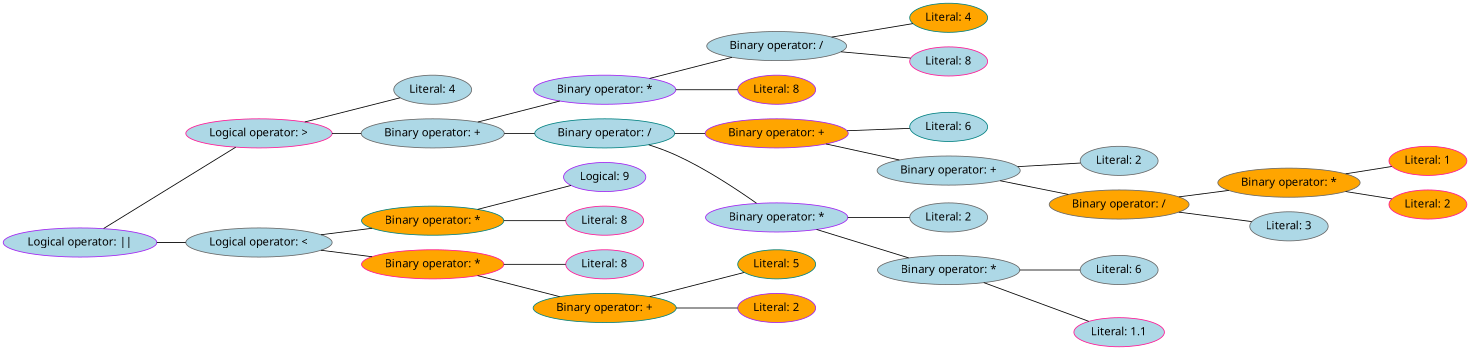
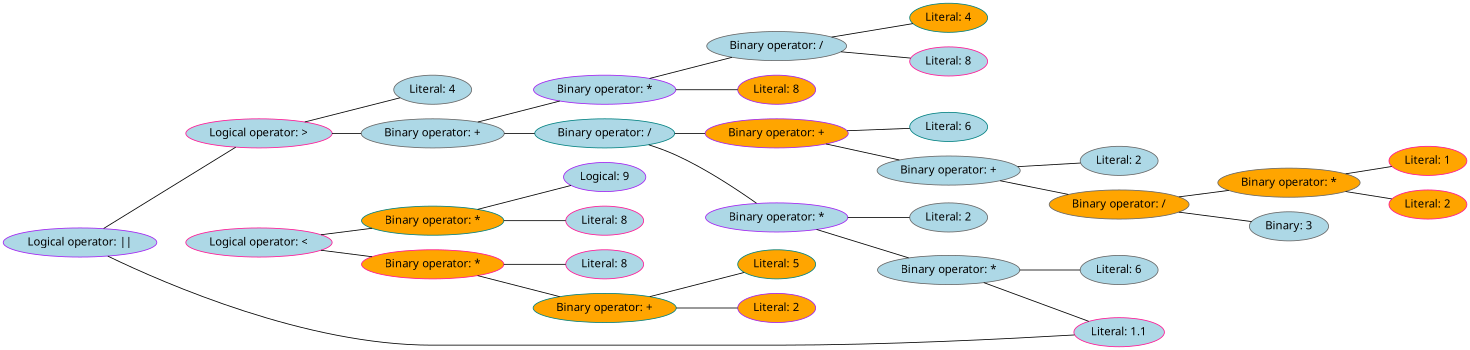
  graph {
    fontname="Noto Sans"
    rankdir=LR
    node [color=gray40 fillcolor=lightblue fontname="Noto Sans" style=filled]
    edge [fontname="Noto Sans"]
    n1 [color=purple label="Logical operator: ||"]
    n2 [color=deeppink label="Logical operator: >"]
-   n3 [label="Logical operator: <"]
+   n3 [color=deeppink label="Logical operator: <"]
    n4 [label="Binary operator: +"]
    n5 [label="Literal: 4"]
    n6 [color=deeppink fillcolor=orange label="Binary operator: *"]
    n7 [color=teal fillcolor=orange label="Binary operator: *"]
    n8 [color=teal label="Binary operator: /"]
    n9 [color=purple label="Binary operator: *"]
    n10 [color=purple label="Binary operator: *"]
    n11 [color=purple fillcolor=orange label="Binary operator: +"]
    n12 [color=purple fillcolor=orange label="Literal: 8"]
    n13 [label="Binary operator: /"]
    n14 [label="Binary operator: *"]
    n15 [label="Literal: 2"]
    n16 [label="Binary operator: +"]
    n17 [color=teal label="Literal: 6"]
    n18 [label="Literal: 6"]
    n19 [color=deeppink label="Literal: 1.1"]
    n20 [label="Literal: 2"]
    n21 [fillcolor=orange label="Binary operator: /"]
    n22 [fillcolor=orange label="Binary operator: *"]
-   n23 [label="Literal: 3"]
+   n23 [label="Binary: 3"]
    n24 [color=deeppink fillcolor=orange label="Literal: 1"]
    n25 [color=deeppink fillcolor=orange label="Literal: 2"]
    n26 [color=deeppink label="Literal: 8"]
    n27 [color=teal fillcolor=orange label="Literal: 4"]
    n28 [color=teal fillcolor=orange label="Binary operator: +"]
    n29 [color=deeppink label="Literal: 8"]
    n30 [color=deeppink label="Literal: 8"]
    n31 [color=purple label="Logical: 9"]
    n32 [color=purple fillcolor=orange label="Literal: 2"]
    n33 [color=teal fillcolor=orange label="Literal: 5"]
    n1 -- n2
-   n1 -- n3
+   n1 -- n19
    n2 -- n4
    n2 -- n5
    n3 -- n6
    n3 -- n7
    n4 -- n8
    n4 -- n9
    n6 -- n28
    n6 -- n29
    n7 -- n30
    n7 -- n31
    n8 -- n10
    n8 -- n11
    n9 -- n12
    n9 -- n13
    n10 -- n14
    n10 -- n15
    n11 -- n16
    n11 -- n17
    n13 -- n26
    n13 -- n27
    n14 -- n18
    n14 -- n19
    n16 -- n20
    n16 -- n21
    n21 -- n22
    n21 -- n23
    n22 -- n24
    n22 -- n25
    n28 -- n32
    n28 -- n33
  }
